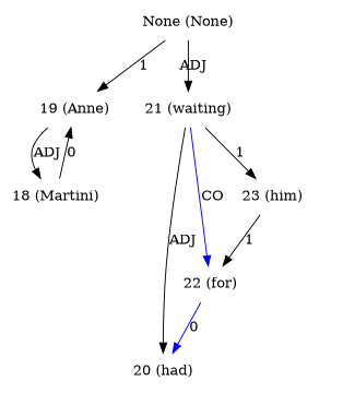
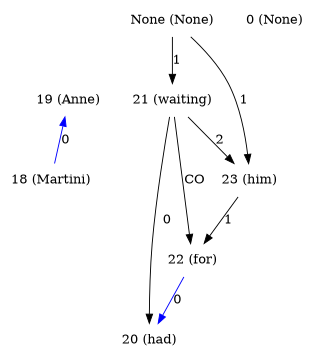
  digraph {
    node [shape=plaintext]
    edge [dir=forward]
    n1 [label="None (None)"]
    n2 [label="19 (Anne)"]
    n3 [label="21 (waiting)"]
    n4 [label="18 (Martini)"]
    n5 [label="22 (for)"]
    n6 [label="20 (had)"]
    n7 [label="23 (him)"]
-   n1 -> n2 [label=1]
-   n1 -> n3 [label=ADJ]
-   n2 -> n4 [label=ADJ]
-   n3 -> n5 [label=CO color=blue]
-   n3 -> n6 [label=ADJ]
-   n3 -> n7 [label=1]
-   n4 -> n2 [color=black label=0]
+   n8 [label="0 (None)"]
+   n1 -> n7 [label=1]
+   n1 -> n3 [label=1]
+   n3 -> n5 [label=CO]
+   n3 -> n6 [label=0]
+   n3 -> n7 [label=2]
+   n4 -> n2 [color=blue label=0]
    n5 -> n6 [color=blue label=0]
    n7 -> n5 [label=1]
  }
